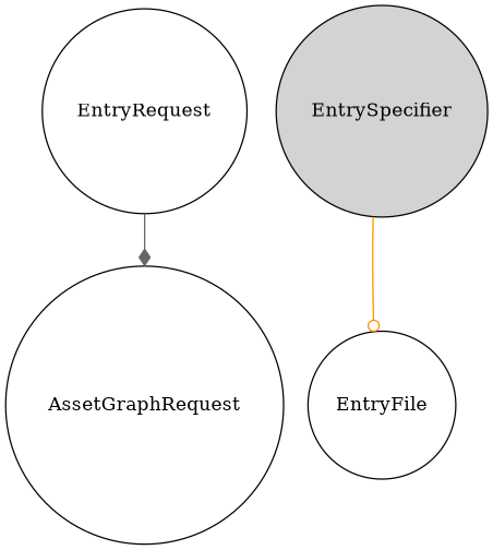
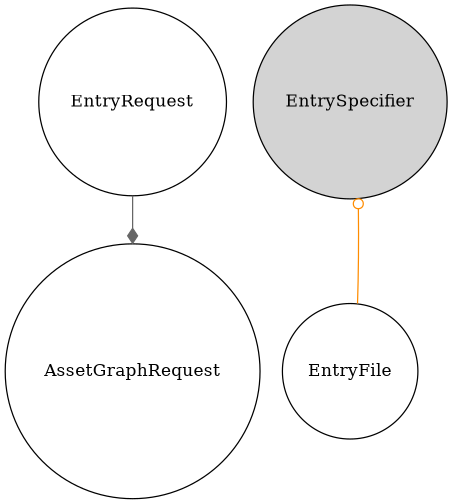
  digraph {
    node [shape=circle]
    AssetGraphRequest
    EntryRequest
    EntrySpecifier [style=filled]
    EntryFile
    subgraph sub_1 {
      AssetGraphRequest
      EntryRequest
    }
    subgraph sub_2 {
      EntrySpecifier
      EntryFile
    }
    EntryRequest -> AssetGraphRequest [arrowhead=diamond color=gray40]
-   EntrySpecifier -> EntryFile [arrowhead=odot color=darkorange]
+   EntryFile -> EntrySpecifier [arrowhead=odot color=darkorange]
  }
